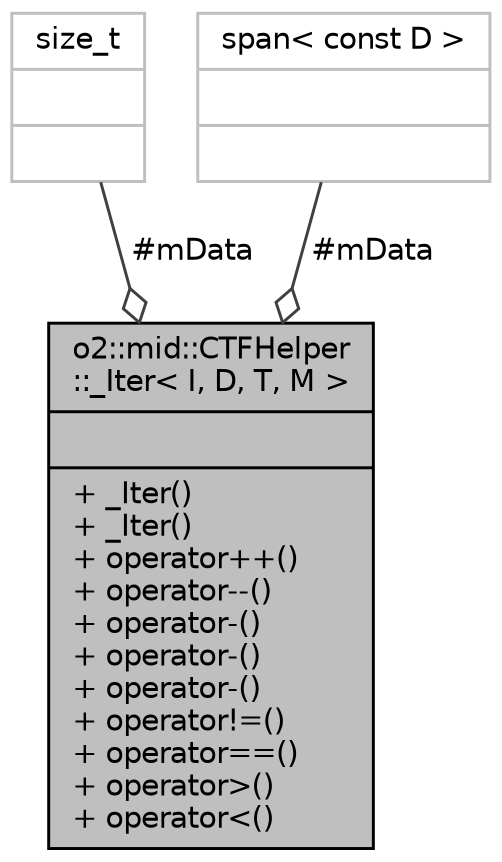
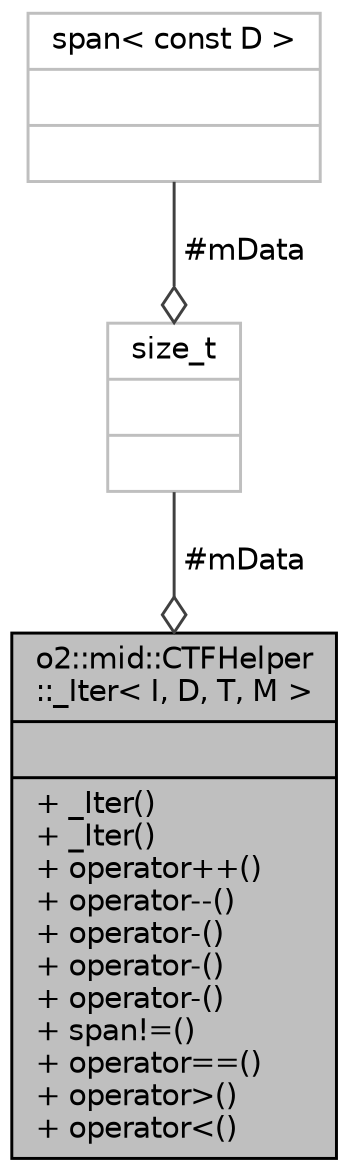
  digraph {
    node [color=grey75 fontname=Helvetica fontsize=10 shape=record]
    edge [arrowhead=odiamond color=grey25 fontname=Helvetica fontsize=10 labelfontname=Helvetica labelfontsize=10 style=solid]
-   n1 [color=black fillcolor=grey75 fontcolor=black height=0.2 label="{o2::mid::CTFHelper\l::_Iter\< I, D, T, M \>\n||+ _Iter()\l+ _Iter()\l+ operator++()\l+ operator--()\l+ operator-()\l+ operator-()\l+ operator-()\l+ operator!=()\l+ operator==()\l+ operator\>()\l+ operator\<()\l}" style=filled width=0.4]
+   n1 [color=black fillcolor=grey75 fontcolor=black height=0.2 label="{o2::mid::CTFHelper\l::_Iter\< I, D, T, M \>\n||+ _Iter()\l+ _Iter()\l+ operator++()\l+ operator--()\l+ operator-()\l+ operator-()\l+ operator-()\l+ span!=()\l+ operator==()\l+ operator\>()\l+ operator\<()\l}" style=filled width=0.4]
    n2 [height=0.2 label="{size_t\n||}" width=0.4]
    n3 [height=0.2 label="{span\< const D \>\n||}" width=0.4]
    n2 -> n1 [label=" #mData"]
-   n3 -> n1 [label=" #mData"]
+   n3 -> n2 [label=" #mData"]
  }
